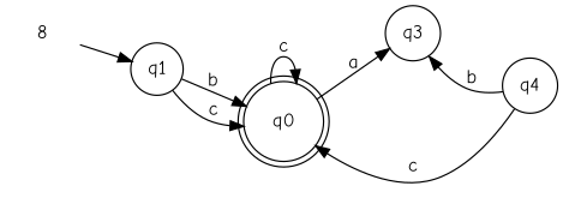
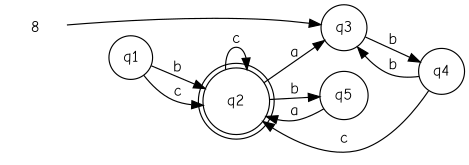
  digraph {
    fontname="Comic Neue"
    rankdir=LR
    node [fontname="Comic Neue" shape=circle]
    edge [fontname="Comic Neue"]
-   q2 [shape=doublecircle label=q0]
+   q2 [shape=doublecircle]
    q3
+   q5
    q4
    q1
    n6 [label=8 shape=none]
    q2 -> q2 [label=c]
    q2 -> q3 [label=a]
+   q2 -> q5 [label=b]
+   q3 -> q4 [label=b]
+   q5 -> q2 [label=a]
    q4 -> q2 [label=c]
    q4 -> q3 [label=b]
    q1 -> q2 [label=b]
    q1 -> q2 [label=c]
-   n6 -> q1
+   n6 -> q3
  }
